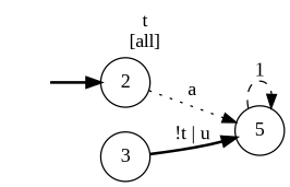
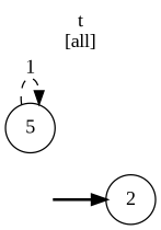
  digraph {
    fontname="Liberation Serif"
    label=<t<br/>[all]>
    labelloc=t
    rankdir=LR
    node [fontname="Liberation Serif" shape=circle]
    edge [fontname="Liberation Serif" style=bold]
    I [style=invis width=0]
    n2 [label=2]
    n3 [label=5]
-   n4 [label=3]
    I -> n2
-   n2 -> n3 [label=<a> style=dotted]
    n3 -> n3 [label=1 style=dashed]
-   n4 -> n3 [label=<!t | u>]
  }
